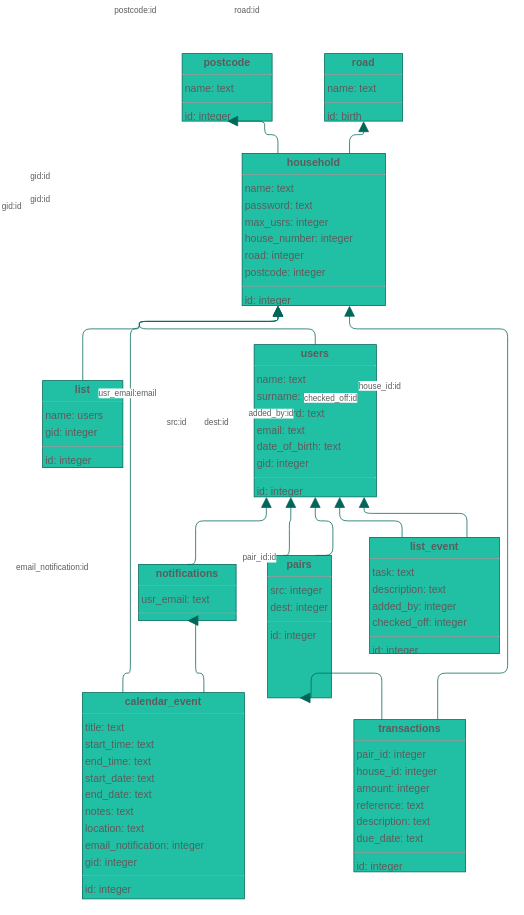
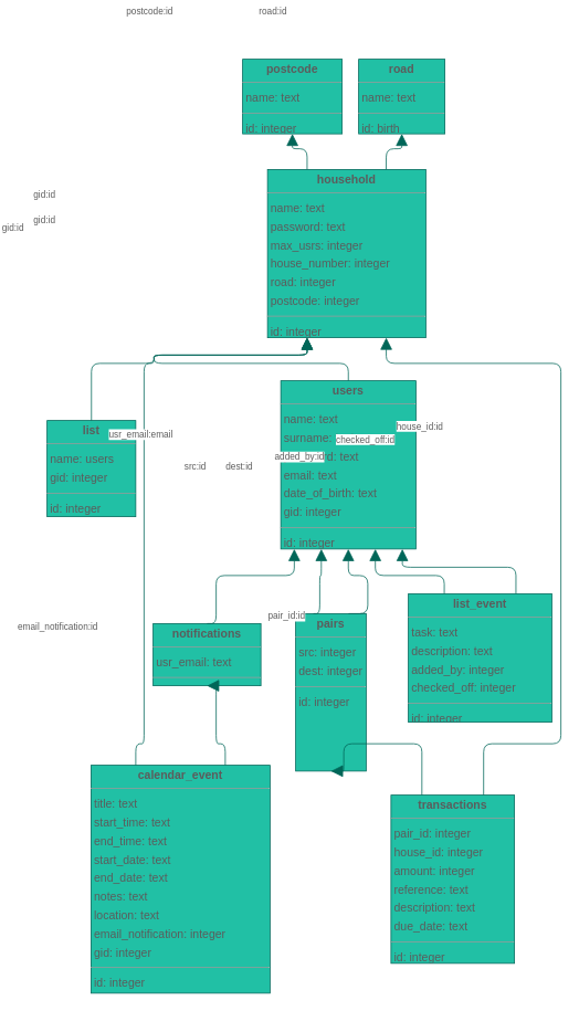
  <mxCell id="0" />
  <mxCell id="1" parent="0" />
  <mxCell id="2" value="&lt;p style=&quot;margin:0px;margin-top:4px;text-align:center;&quot;&gt;&lt;b&gt;calendar_event&lt;/b&gt;&lt;/p&gt;&lt;hr size=&quot;1&quot;/&gt;&lt;p style=&quot;margin:0 0 0 4px;line-height:1.6;&quot;&gt; title: text&lt;br/&gt; start_time: text&lt;br/&gt; end_time: text&lt;br/&gt; start_date: text&lt;br/&gt; end_date: text&lt;br/&gt; notes: text&lt;br/&gt; location: text&lt;br/&gt; email_notification: integer&lt;br/&gt; gid: integer&lt;/p&gt;&lt;hr size=&quot;1&quot;/&gt;&lt;p style=&quot;margin:0 0 0 4px;line-height:1.6;&quot;&gt; id: integer&lt;/p&gt;" style="verticalAlign=top;align=left;overflow=fill;fontSize=14;fontFamily=Helvetica;html=1;rounded=0;shadow=0;comic=0;labelBackgroundColor=none;strokeWidth=1;fillColor=#21C0A5;strokeColor=#006658;fontColor=#5C5C5C;" parent="1" vertex="1"><mxGeometry x="73" y="872" width="216" height="275" as="geometry" /></mxCell>
  <mxCell id="3" value="&lt;p style=&quot;margin:0px;margin-top:4px;text-align:center;&quot;&gt;&lt;b&gt;household&lt;/b&gt;&lt;/p&gt;&lt;hr size=&quot;1&quot;/&gt;&lt;p style=&quot;margin:0 0 0 4px;line-height:1.6;&quot;&gt; name: text&lt;br/&gt; password: text&lt;br/&gt; max_usrs: integer&lt;br/&gt; house_number: integer&lt;br/&gt; road: integer&lt;br/&gt; postcode: integer&lt;/p&gt;&lt;hr size=&quot;1&quot;/&gt;&lt;p style=&quot;margin:0 0 0 4px;line-height:1.6;&quot;&gt; id: integer&lt;/p&gt;" style="verticalAlign=top;align=left;overflow=fill;fontSize=14;fontFamily=Helvetica;html=1;rounded=0;shadow=0;comic=0;labelBackgroundColor=none;strokeWidth=1;fillColor=#21C0A5;strokeColor=#006658;fontColor=#5C5C5C;" parent="1" vertex="1"><mxGeometry x="286" y="153" width="191" height="203" as="geometry" /></mxCell>
  <mxCell id="4" value="&lt;p style=&quot;margin:0px;margin-top:4px;text-align:center;&quot;&gt;&lt;b&gt;list&lt;/b&gt;&lt;/p&gt;&lt;hr size=&quot;1&quot;/&gt;&lt;p style=&quot;margin:0 0 0 4px;line-height:1.6;&quot;&gt; name: users&lt;br/&gt; gid: integer&lt;/p&gt;&lt;hr size=&quot;1&quot;/&gt;&lt;p style=&quot;margin:0 0 0 4px;line-height:1.6;&quot;&gt; id: integer&lt;/p&gt;" style="verticalAlign=top;align=left;overflow=fill;fontSize=14;fontFamily=Helvetica;html=1;rounded=0;shadow=0;comic=0;labelBackgroundColor=none;strokeWidth=1;fillColor=#21C0A5;strokeColor=#006658;fontColor=#5C5C5C;" parent="1" vertex="1"><mxGeometry x="20" y="456" width="107" height="116" as="geometry" /></mxCell>
  <mxCell id="5" value="&lt;p style=&quot;margin:0px;margin-top:4px;text-align:center;&quot;&gt;&lt;b&gt;list_event&lt;/b&gt;&lt;/p&gt;&lt;hr size=&quot;1&quot;/&gt;&lt;p style=&quot;margin:0 0 0 4px;line-height:1.6;&quot;&gt; task: text&lt;br/&gt; description: text&lt;br/&gt; added_by: integer&lt;br/&gt; checked_off: integer&lt;/p&gt;&lt;hr size=&quot;1&quot;/&gt;&lt;p style=&quot;margin:0 0 0 4px;line-height:1.6;&quot;&gt; id: integer&lt;/p&gt;" style="verticalAlign=top;align=left;overflow=fill;fontSize=14;fontFamily=Helvetica;html=1;rounded=0;shadow=0;comic=0;labelBackgroundColor=none;strokeWidth=1;fillColor=#21C0A5;strokeColor=#006658;fontColor=#5C5C5C;" parent="1" vertex="1"><mxGeometry x="456" y="665" width="173" height="155" as="geometry" /></mxCell>
  <mxCell id="6" value="&lt;p style=&quot;margin:0px;margin-top:4px;text-align:center;&quot;&gt;&lt;b&gt;notifications&lt;/b&gt;&lt;/p&gt;&lt;hr size=&quot;1&quot;/&gt;&lt;p style=&quot;margin:0 0 0 4px;line-height:1.6;&quot;&gt; usr_email: text&lt;/p&gt;&lt;hr size=&quot;1&quot;/&gt;&lt;p style=&quot;margin:0 0 0 4px;line-height:1.6;&quot;&gt; id: integer&lt;/p&gt;" style="verticalAlign=top;align=left;overflow=fill;fontSize=14;fontFamily=Helvetica;html=1;rounded=0;shadow=0;comic=0;labelBackgroundColor=none;strokeWidth=1;fillColor=#21C0A5;strokeColor=#006658;fontColor=#5C5C5C;" parent="1" vertex="1"><mxGeometry x="148" y="701" width="130" height="75" as="geometry" /></mxCell>
  <mxCell id="7" value="&lt;p style=&quot;margin:0px;margin-top:4px;text-align:center;&quot;&gt;&lt;b&gt;pairs&lt;/b&gt;&lt;/p&gt;&lt;hr size=&quot;1&quot;/&gt;&lt;p style=&quot;margin:0 0 0 4px;line-height:1.6;&quot;&gt; src: integer&lt;br/&gt; dest: integer&lt;/p&gt;&lt;hr size=&quot;1&quot;/&gt;&lt;p style=&quot;margin:0 0 0 4px;line-height:1.6;&quot;&gt; id: integer&lt;/p&gt;" style="verticalAlign=top;align=left;overflow=fill;fontSize=14;fontFamily=Helvetica;html=1;rounded=0;shadow=0;comic=0;labelBackgroundColor=none;strokeWidth=1;fillColor=#21C0A5;strokeColor=#006658;fontColor=#5C5C5C;" parent="1" vertex="1"><mxGeometry x="320" y="689" width="85" height="190" as="geometry" /></mxCell>
- <mxCell id="8" value="&lt;p style=&quot;margin:0px;margin-top:4px;text-align:center;&quot;&gt;&lt;b&gt;postcode&lt;/b&gt;&lt;/p&gt;&lt;hr size=&quot;1&quot;/&gt;&lt;p style=&quot;margin:0 0 0 4px;line-height:1.6;&quot;&gt; name: text&lt;/p&gt;&lt;hr size=&quot;1&quot;/&gt;&lt;p style=&quot;margin:0 0 0 4px;line-height:1.6;&quot;&gt; id: integer&lt;/p&gt;" style="verticalAlign=top;align=left;overflow=fill;fontSize=14;fontFamily=Helvetica;html=1;rounded=0;shadow=0;comic=0;labelBackgroundColor=none;strokeWidth=1;fillColor=#21C0A5;strokeColor=#006658;fontColor=#5C5C5C;" parent="1" vertex="1"><mxGeometry x="206" y="20" width="120" height="90" as="geometry" /></mxCell>
+ <mxCell id="8" value="&lt;p style=&quot;margin:0px;margin-top:4px;text-align:center;&quot;&gt;&lt;b&gt;postcode&lt;/b&gt;&lt;/p&gt;&lt;hr size=&quot;1&quot;/&gt;&lt;p style=&quot;margin:0 0 0 4px;line-height:1.6;&quot;&gt; name: text&lt;/p&gt;&lt;hr size=&quot;1&quot;/&gt;&lt;p style=&quot;margin:0 0 0 4px;line-height:1.6;&quot;&gt; id: integer&lt;/p&gt;" style="verticalAlign=top;align=left;overflow=fill;fontSize=14;fontFamily=Helvetica;html=1;rounded=0;shadow=0;comic=0;labelBackgroundColor=none;strokeWidth=1;fillColor=#21C0A5;strokeColor=#006658;fontColor=#5C5C5C;" parent="1" vertex="1"><mxGeometry x="256" y="20" width="120" height="90" as="geometry" /></mxCell>
  <mxCell id="9" value="&lt;p style=&quot;margin:0px;margin-top:4px;text-align:center;&quot;&gt;&lt;b&gt;road&lt;/b&gt;&lt;/p&gt;&lt;hr size=&quot;1&quot;/&gt;&lt;p style=&quot;margin:0 0 0 4px;line-height:1.6;&quot;&gt; name: text&lt;/p&gt;&lt;hr size=&quot;1&quot;/&gt;&lt;p style=&quot;margin:0 0 0 4px;line-height:1.6;&quot;&gt; id: birth&lt;/p&gt;" style="verticalAlign=top;align=left;overflow=fill;fontSize=14;fontFamily=Helvetica;html=1;rounded=0;shadow=0;comic=0;labelBackgroundColor=none;strokeWidth=1;fillColor=#21C0A5;strokeColor=#006658;fontColor=#5C5C5C;" parent="1" vertex="1"><mxGeometry x="396" y="20" width="104" height="90" as="geometry" /></mxCell>
  <mxCell id="10" value="&lt;p style=&quot;margin:0px;margin-top:4px;text-align:center;&quot;&gt;&lt;b&gt;transactions&lt;/b&gt;&lt;/p&gt;&lt;hr size=&quot;1&quot;/&gt;&lt;p style=&quot;margin:0 0 0 4px;line-height:1.6;&quot;&gt; pair_id: integer&lt;br/&gt; house_id: integer&lt;br/&gt; amount: integer&lt;br/&gt; reference: text&lt;br/&gt; description: text&lt;br/&gt; due_date: text&lt;/p&gt;&lt;hr size=&quot;1&quot;/&gt;&lt;p style=&quot;margin:0 0 0 4px;line-height:1.6;&quot;&gt; id: integer&lt;/p&gt;" style="verticalAlign=top;align=left;overflow=fill;fontSize=14;fontFamily=Helvetica;html=1;rounded=0;shadow=0;comic=0;labelBackgroundColor=none;strokeWidth=1;fillColor=#21C0A5;strokeColor=#006658;fontColor=#5C5C5C;" parent="1" vertex="1"><mxGeometry x="435" y="908" width="149" height="203" as="geometry" /></mxCell>
  <mxCell id="11" value="&lt;p style=&quot;margin:0px;margin-top:4px;text-align:center;&quot;&gt;&lt;b&gt;users&lt;/b&gt;&lt;/p&gt;&lt;hr size=&quot;1&quot;/&gt;&lt;p style=&quot;margin:0 0 0 4px;line-height:1.6;&quot;&gt; name: text&lt;br/&gt; surname: text&lt;br/&gt; password: text&lt;br/&gt; email: text&lt;br/&gt; date_of_birth: text&lt;br/&gt; gid: integer&lt;/p&gt;&lt;hr size=&quot;1&quot;/&gt;&lt;p style=&quot;margin:0 0 0 4px;line-height:1.6;&quot;&gt; id: integer&lt;/p&gt;" style="verticalAlign=top;align=left;overflow=fill;fontSize=14;fontFamily=Helvetica;html=1;rounded=0;shadow=0;comic=0;labelBackgroundColor=none;strokeWidth=1;fillColor=#21C0A5;strokeColor=#006658;fontColor=#5C5C5C;" parent="1" vertex="1"><mxGeometry x="302" y="408" width="163" height="203" as="geometry" /></mxCell>
  <mxCell id="12" value="" style="html=1;rounded=1;edgeStyle=orthogonalEdgeStyle;dashed=0;startArrow=none;endArrow=block;endSize=12;strokeColor=#006658;exitX=0.250;exitY=0.000;exitDx=0;exitDy=0;entryX=0.250;entryY=1.000;entryDx=0;entryDy=0;fontColor=#5C5C5C;" parent="1" source="2" target="3" edge="1"><mxGeometry width="50" height="50" relative="1" as="geometry"><Array as="points"><mxPoint x="127" y="846" /><mxPoint x="137" y="846" /><mxPoint x="137" y="387" /><mxPoint x="149" y="387" /><mxPoint x="149" y="377" /><mxPoint x="334" y="377" /></Array></mxGeometry></mxCell>
  <mxCell id="13" value="gid:id" style="edgeLabel;resizable=0;html=1;align=left;verticalAlign=top;strokeColor=#006658;fontColor=#5C5C5C;" parent="12" vertex="1" connectable="0"><mxGeometry x="2" y="171" as="geometry" /></mxCell>
  <mxCell id="14" value="" style="html=1;rounded=1;edgeStyle=orthogonalEdgeStyle;dashed=0;startArrow=none;endArrow=block;endSize=12;strokeColor=#006658;exitX=0.750;exitY=0.000;exitDx=0;exitDy=0;entryX=0.500;entryY=1.000;entryDx=0;entryDy=0;fontColor=#5C5C5C;" parent="1" source="2" target="6" edge="1"><mxGeometry width="50" height="50" relative="1" as="geometry"><Array as="points"><mxPoint x="235" y="846" /><mxPoint x="224" y="846" /></Array></mxGeometry></mxCell>
  <mxCell id="15" value="email_notification:id" style="edgeLabel;resizable=0;html=1;align=left;verticalAlign=top;strokeColor=#006658;fontColor=#5C5C5C;" parent="14" vertex="1" connectable="0"><mxGeometry x="-17" y="692" as="geometry" /></mxCell>
  <mxCell id="16" value="" style="html=1;rounded=1;edgeStyle=orthogonalEdgeStyle;dashed=0;startArrow=none;endArrow=block;endSize=12;strokeColor=#006658;exitX=0.250;exitY=0.000;exitDx=0;exitDy=0;entryX=0.500;entryY=1.001;entryDx=0;entryDy=0;fontColor=#5C5C5C;" parent="1" source="3" target="8" edge="1"><mxGeometry width="50" height="50" relative="1" as="geometry"><Array as="points"><mxPoint x="334" y="128" /><mxPoint x="316" y="128" /></Array></mxGeometry></mxCell>
  <mxCell id="17" value="postcode:id" style="edgeLabel;resizable=0;html=1;align=left;verticalAlign=top;strokeColor=#006658;fontColor=#5C5C5C;" parent="16" vertex="1" connectable="0"><mxGeometry x="114" y="-51" as="geometry" /></mxCell>
  <mxCell id="18" value="" style="html=1;rounded=1;edgeStyle=orthogonalEdgeStyle;dashed=0;startArrow=none;endArrow=block;endSize=12;strokeColor=#006658;exitX=0.750;exitY=0.000;exitDx=0;exitDy=0;entryX=0.500;entryY=1.001;entryDx=0;entryDy=0;fontColor=#5C5C5C;" parent="1" source="3" target="9" edge="1"><mxGeometry width="50" height="50" relative="1" as="geometry"><Array as="points"><mxPoint x="430" y="128" /><mxPoint x="448" y="128" /></Array></mxGeometry></mxCell>
  <mxCell id="19" value="road:id" style="edgeLabel;resizable=0;html=1;align=left;verticalAlign=top;strokeColor=#006658;fontColor=#5C5C5C;" parent="18" vertex="1" connectable="0"><mxGeometry x="274" y="-51" as="geometry" /></mxCell>
  <mxCell id="20" value="" style="html=1;rounded=1;edgeStyle=orthogonalEdgeStyle;dashed=0;startArrow=none;endArrow=block;endSize=12;strokeColor=#006658;exitX=0.500;exitY=0.000;exitDx=0;exitDy=0;entryX=0.250;entryY=1.000;entryDx=0;entryDy=0;fontColor=#5C5C5C;" parent="1" source="4" target="3" edge="1"><mxGeometry width="50" height="50" relative="1" as="geometry"><Array as="points"><mxPoint x="74" y="387" /><mxPoint x="149" y="387" /><mxPoint x="149" y="377" /><mxPoint x="334" y="377" /></Array></mxGeometry></mxCell>
  <mxCell id="21" value="gid:id" style="edgeLabel;resizable=0;html=1;align=left;verticalAlign=top;strokeColor=#006658;fontColor=#5C5C5C;" parent="20" vertex="1" connectable="0"><mxGeometry x="-36" y="211" as="geometry" /></mxCell>
  <mxCell id="22" value="" style="html=1;rounded=1;edgeStyle=orthogonalEdgeStyle;dashed=0;startArrow=none;endArrow=block;endSize=12;strokeColor=#006658;exitX=0.250;exitY=0.000;exitDx=0;exitDy=0;entryX=0.700;entryY=1.000;entryDx=0;entryDy=0;fontColor=#5C5C5C;" parent="1" source="5" target="11" edge="1"><mxGeometry width="50" height="50" relative="1" as="geometry"><Array as="points"><mxPoint x="499" y="643" /><mxPoint x="416" y="643" /></Array></mxGeometry></mxCell>
  <mxCell id="23" value="added_by:id" style="edgeLabel;resizable=0;html=1;align=left;verticalAlign=top;strokeColor=#006658;fontColor=#5C5C5C;" parent="22" vertex="1" connectable="0"><mxGeometry x="293" y="487" as="geometry" /></mxCell>
  <mxCell id="24" value="" style="html=1;rounded=1;edgeStyle=orthogonalEdgeStyle;dashed=0;startArrow=none;endArrow=block;endSize=12;strokeColor=#006658;exitX=0.750;exitY=0.000;exitDx=0;exitDy=0;entryX=0.900;entryY=1.000;entryDx=0;entryDy=0;fontColor=#5C5C5C;" parent="1" source="5" target="11" edge="1"><mxGeometry width="50" height="50" relative="1" as="geometry"><Array as="points"><mxPoint x="586" y="633" /><mxPoint x="448" y="633" /></Array></mxGeometry></mxCell>
  <mxCell id="25" value="checked_off:id" style="edgeLabel;resizable=0;html=1;align=left;verticalAlign=top;strokeColor=#006658;fontColor=#5C5C5C;" parent="24" vertex="1" connectable="0"><mxGeometry x="367" y="466" as="geometry" /></mxCell>
  <mxCell id="26" value="" style="html=1;rounded=1;edgeStyle=orthogonalEdgeStyle;dashed=0;startArrow=none;endArrow=block;endSize=12;strokeColor=#006658;exitX=0.500;exitY=0.000;exitDx=0;exitDy=0;entryX=0.100;entryY=1.000;entryDx=0;entryDy=0;fontColor=#5C5C5C;" parent="1" source="6" target="11" edge="1"><mxGeometry width="50" height="50" relative="1" as="geometry"><Array as="points"><mxPoint x="224" y="643" /><mxPoint x="318" y="643" /></Array></mxGeometry></mxCell>
  <mxCell id="27" value="usr_email:email" style="edgeLabel;resizable=0;html=1;align=left;verticalAlign=top;strokeColor=#006658;fontColor=#5C5C5C;" parent="26" vertex="1" connectable="0"><mxGeometry x="93" y="460" as="geometry" /></mxCell>
  <mxCell id="28" value="" style="html=1;rounded=1;edgeStyle=orthogonalEdgeStyle;dashed=0;startArrow=none;endArrow=block;endSize=12;strokeColor=#006658;exitX=0.250;exitY=0.000;exitDx=0;exitDy=0;entryX=0.300;entryY=1.000;entryDx=0;entryDy=0;fontColor=#5C5C5C;" parent="1" source="7" target="11" edge="1"><mxGeometry width="50" height="50" relative="1" as="geometry"><Array as="points"><mxPoint x="349" y="643" /><mxPoint x="350" y="643" /></Array></mxGeometry></mxCell>
  <mxCell id="29" value="src:id" style="edgeLabel;resizable=0;html=1;align=left;verticalAlign=top;strokeColor=#006658;fontColor=#5C5C5C;" parent="28" vertex="1" connectable="0"><mxGeometry x="184" y="499" as="geometry" /></mxCell>
  <mxCell id="30" value="" style="html=1;rounded=1;edgeStyle=orthogonalEdgeStyle;dashed=0;startArrow=none;endArrow=block;endSize=12;strokeColor=#006658;exitX=0.750;exitY=0.000;exitDx=0;exitDy=0;entryX=0.500;entryY=1.000;entryDx=0;entryDy=0;fontColor=#5C5C5C;" parent="1" source="7" target="11" edge="1"><mxGeometry width="50" height="50" relative="1" as="geometry"><Array as="points"><mxPoint x="407" y="643" /><mxPoint x="383" y="643" /></Array></mxGeometry></mxCell>
  <mxCell id="31" value="dest:id" style="edgeLabel;resizable=0;html=1;align=left;verticalAlign=top;strokeColor=#006658;fontColor=#5C5C5C;" parent="30" vertex="1" connectable="0"><mxGeometry x="234" y="499" as="geometry" /></mxCell>
  <mxCell id="32" value="" style="html=1;rounded=1;edgeStyle=orthogonalEdgeStyle;dashed=0;startArrow=none;endArrow=block;endSize=12;strokeColor=#006658;exitX=0.750;exitY=0.000;exitDx=0;exitDy=0;entryX=0.750;entryY=1.000;entryDx=0;entryDy=0;fontColor=#5C5C5C;" parent="1" source="10" target="3" edge="1"><mxGeometry width="50" height="50" relative="1" as="geometry"><Array as="points"><mxPoint x="546" y="846" /><mxPoint x="640" y="846" /><mxPoint x="640" y="387" /><mxPoint x="430" y="387" /></Array></mxGeometry></mxCell>
  <mxCell id="33" value="house_id:id" style="edgeLabel;resizable=0;html=1;align=left;verticalAlign=top;strokeColor=#006658;fontColor=#5C5C5C;" parent="32" vertex="1" connectable="0"><mxGeometry x="440" y="450" as="geometry" /></mxCell>
  <mxCell id="34" value="" style="html=1;rounded=1;edgeStyle=orthogonalEdgeStyle;dashed=0;startArrow=none;endArrow=block;endSize=12;strokeColor=#006658;exitX=0.250;exitY=0.000;exitDx=0;exitDy=0;entryX=0.500;entryY=1.000;entryDx=0;entryDy=0;fontColor=#5C5C5C;" parent="1" source="10" target="7" edge="1"><mxGeometry width="50" height="50" relative="1" as="geometry"><Array as="points"><mxPoint x="472" y="846" /><mxPoint x="378" y="846" /></Array></mxGeometry></mxCell>
  <mxCell id="35" value="pair_id:id" style="edgeLabel;resizable=0;html=1;align=left;verticalAlign=top;strokeColor=#006658;fontColor=#5C5C5C;" parent="34" vertex="1" connectable="0"><mxGeometry x="285" y="679" as="geometry" /></mxCell>
  <mxCell id="36" value="" style="html=1;rounded=1;edgeStyle=orthogonalEdgeStyle;dashed=0;startArrow=none;endArrow=block;endSize=12;strokeColor=#006658;exitX=0.500;exitY=0.000;exitDx=0;exitDy=0;entryX=0.250;entryY=1.000;entryDx=0;entryDy=0;fontColor=#5C5C5C;" parent="1" source="11" target="3" edge="1"><mxGeometry width="50" height="50" relative="1" as="geometry"><Array as="points"><mxPoint x="383" y="387" /><mxPoint x="149" y="387" /><mxPoint x="149" y="377" /><mxPoint x="334" y="377" /></Array></mxGeometry></mxCell>
  <mxCell id="37" value="gid:id" style="edgeLabel;resizable=0;html=1;align=left;verticalAlign=top;strokeColor=#006658;fontColor=#5C5C5C;" parent="36" vertex="1" connectable="0"><mxGeometry x="2" y="201" as="geometry" /></mxCell>
